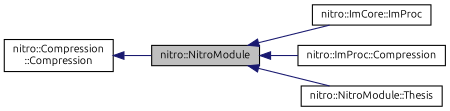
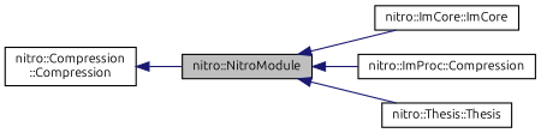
  digraph {
    fontname=Ubuntu
    rankdir=LR
    node [color=black fillcolor=white fontname=Ubuntu fontsize=10 shape=record style=filled]
    edge [color=midnightblue dir=back fontname=Ubuntu fontsize=10 labelfontname=Helvetica labelfontsize=10 style=solid]
    n1 [fillcolor=grey75 fontcolor=black height=0.2 label="nitro::NitroModule" width=0.4]
-   n2 [height=0.2 label="nitro::ImCore::ImProc" width=0.4]
+   n2 [height=0.2 label="nitro::ImCore::ImCore" width=0.4]
    n3 [height=0.2 label="nitro::ImProc::Compression" width=0.4]
-   n4 [height=0.2 label="nitro::NitroModule::Thesis" width=0.4]
+   n4 [height=0.2 label="nitro::Thesis::Thesis" width=0.4]
    n5 [height=0.2 label="nitro::Compression\l::Compression" width=0.4]
    n1 -> n2
    n1 -> n3
    n1 -> n4
    n5 -> n1
  }
